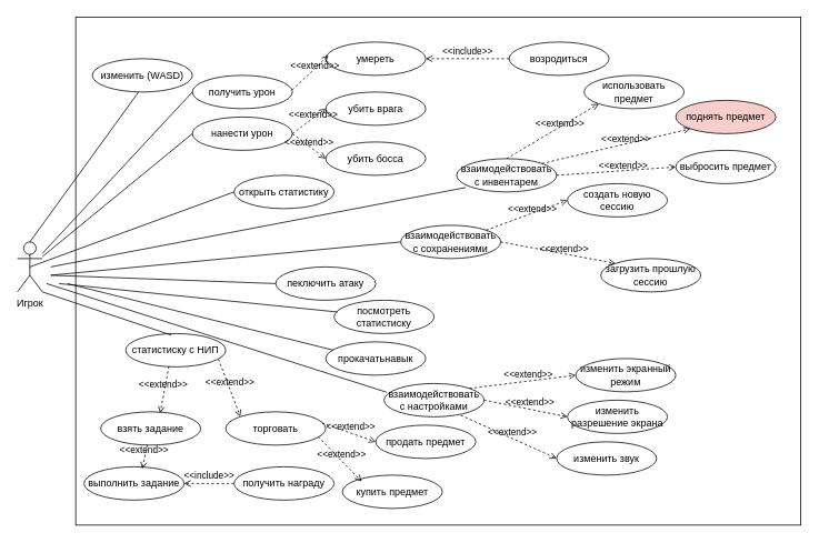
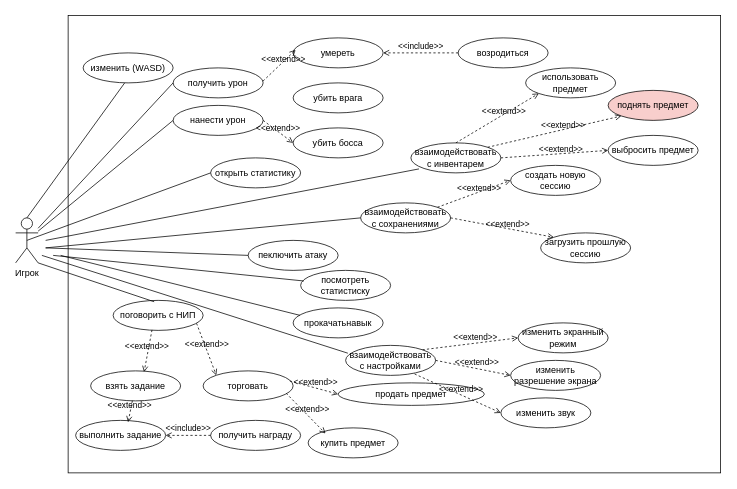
  <mxCell id="0" />
  <mxCell id="1" parent="0" />
  <mxCell id="2" value="" style="rounded=0;whiteSpace=wrap;html=1;" parent="1" vertex="1"><mxGeometry x="90" y="20" width="870" height="610" as="geometry" /></mxCell>
  <mxCell id="3" value="Игрок" style="shape=umlActor;verticalLabelPosition=bottom;verticalAlign=top;html=1;outlineConnect=0;" parent="1" vertex="1"><mxGeometry x="20" y="290" width="30" height="60" as="geometry" /></mxCell>
  <mxCell id="4" value="изменить (WASD)" style="ellipse;whiteSpace=wrap;html=1;" parent="1" vertex="1"><mxGeometry x="110" y="70" width="120" height="40" as="geometry" /></mxCell>
- <mxCell id="5" value="статистиску с НИП" style="ellipse;whiteSpace=wrap;html=1;" parent="1" vertex="1"><mxGeometry x="150" y="400" width="120" height="40" as="geometry" /></mxCell>
+ <mxCell id="5" value="поговорить с НИП" style="ellipse;whiteSpace=wrap;html=1;" parent="1" vertex="1"><mxGeometry x="150" y="400" width="120" height="40" as="geometry" /></mxCell>
  <mxCell id="6" value="взять задание" style="ellipse;whiteSpace=wrap;html=1;" parent="1" vertex="1"><mxGeometry x="120" y="494" width="120" height="40" as="geometry" /></mxCell>
  <mxCell id="7" value="торговать" style="ellipse;whiteSpace=wrap;html=1;" parent="1" vertex="1"><mxGeometry x="270" y="494" width="120" height="40" as="geometry" /></mxCell>
  <mxCell id="8" value="выполнить задание" style="ellipse;whiteSpace=wrap;html=1;" parent="1" vertex="1"><mxGeometry x="100" y="560" width="120" height="40" as="geometry" /></mxCell>
  <mxCell id="9" value="получить награду" style="ellipse;whiteSpace=wrap;html=1;" parent="1" vertex="1"><mxGeometry x="280" y="560" width="120" height="40" as="geometry" /></mxCell>
  <mxCell id="10" value="убить босса" style="ellipse;whiteSpace=wrap;html=1;" parent="1" vertex="1"><mxGeometry x="390" y="170" width="120" height="40" as="geometry" /></mxCell>
  <mxCell id="11" value="получить урон" style="ellipse;whiteSpace=wrap;html=1;" parent="1" vertex="1"><mxGeometry x="230" y="90" width="120" height="40" as="geometry" /></mxCell>
  <mxCell id="12" value="нанести урон" style="ellipse;whiteSpace=wrap;html=1;" parent="1" vertex="1"><mxGeometry x="230" y="140" width="120" height="40" as="geometry" /></mxCell>
  <mxCell id="13" value="открыть статистику" style="ellipse;whiteSpace=wrap;html=1;" parent="1" vertex="1"><mxGeometry x="280" y="210" width="120" height="40" as="geometry" /></mxCell>
  <mxCell id="14" value="убить врага" style="ellipse;whiteSpace=wrap;html=1;" parent="1" vertex="1"><mxGeometry x="390" y="110" width="120" height="40" as="geometry" /></mxCell>
  <mxCell id="15" value="умереть" style="ellipse;whiteSpace=wrap;html=1;" parent="1" vertex="1"><mxGeometry x="390" y="50" width="120" height="40" as="geometry" /></mxCell>
  <mxCell id="16" value="возродиться" style="ellipse;whiteSpace=wrap;html=1;" parent="1" vertex="1"><mxGeometry x="610" y="50" width="120" height="40" as="geometry" /></mxCell>
  <mxCell id="17" value="использовать предмет" style="ellipse;whiteSpace=wrap;html=1;" parent="1" vertex="1"><mxGeometry x="700" y="90" width="120" height="40" as="geometry" /></mxCell>
  <mxCell id="18" value="выбросить предмет" style="ellipse;whiteSpace=wrap;html=1;" parent="1" vertex="1"><mxGeometry x="810" y="180" width="120" height="40" as="geometry" /></mxCell>
  <mxCell id="19" value="поднять предмет" style="ellipse;whiteSpace=wrap;html=1;fillColor=#f8cecc;" parent="1" vertex="1"><mxGeometry x="810" y="120" width="120" height="40" as="geometry" /></mxCell>
- <mxCell id="20" value="продать предмет" style="ellipse;whiteSpace=wrap;html=1;" parent="1" vertex="1"><mxGeometry x="450" y="510" width="120" height="40" as="geometry" /></mxCell>
+ <mxCell id="20" value="продать предмет" style="ellipse;whiteSpace=wrap;html=1;" parent="1" vertex="1"><mxGeometry x="450" y="510" width="195" height="30" as="geometry" /></mxCell>
  <mxCell id="21" value="купить предмет" style="ellipse;whiteSpace=wrap;html=1;" parent="1" vertex="1"><mxGeometry x="410" y="570" width="120" height="40" as="geometry" /></mxCell>
  <mxCell id="22" value="загрузить прошлую сессию" style="ellipse;whiteSpace=wrap;html=1;" parent="1" vertex="1"><mxGeometry x="720" y="310" width="120" height="40" as="geometry" /></mxCell>
  <mxCell id="23" value="создать новую сессию" style="ellipse;whiteSpace=wrap;html=1;" parent="1" vertex="1"><mxGeometry x="680" y="220" width="120" height="40" as="geometry" /></mxCell>
  <mxCell id="24" value="изменить звук" style="ellipse;whiteSpace=wrap;html=1;" parent="1" vertex="1"><mxGeometry x="667" y="530" width="120" height="40" as="geometry" /></mxCell>
  <mxCell id="25" value="изменить разрешение экрана" style="ellipse;whiteSpace=wrap;html=1;" parent="1" vertex="1"><mxGeometry x="680" y="480" width="120" height="40" as="geometry" /></mxCell>
  <mxCell id="26" value="изменить экранный режим" style="ellipse;whiteSpace=wrap;html=1;" parent="1" vertex="1"><mxGeometry x="690" y="430" width="120" height="40" as="geometry" /></mxCell>
  <mxCell id="27" value="&amp;lt;&amp;lt;include&amp;gt;&amp;gt;" style="html=1;verticalAlign=bottom;labelBackgroundColor=none;endArrow=open;endFill=0;dashed=1;rounded=0;entryX=1;entryY=0.5;entryDx=0;entryDy=0;exitX=0;exitY=0.5;exitDx=0;exitDy=0;" parent="1" source="16" target="15" edge="1"><mxGeometry width="160" relative="1" as="geometry"><mxPoint x="630" y="-20" as="sourcePoint" /><mxPoint x="90" y="170" as="targetPoint" /></mxGeometry></mxCell>
  <mxCell id="28" value="&amp;lt;&amp;lt;extend&amp;gt;&amp;gt;" style="html=1;verticalAlign=bottom;labelBackgroundColor=none;endArrow=open;endFill=0;dashed=1;rounded=0;entryX=0;entryY=0.5;entryDx=0;entryDy=0;exitX=1;exitY=0.5;exitDx=0;exitDy=0;" parent="1" source="12" target="10" edge="1"><mxGeometry x="0.12" y="-4" width="160" relative="1" as="geometry"><mxPoint x="213" y="313" as="sourcePoint" /><mxPoint x="240" y="170" as="targetPoint" /><mxPoint as="offset" /></mxGeometry></mxCell>
- <mxCell id="29" value="&amp;lt;&amp;lt;extend&amp;gt;&amp;gt;" style="html=1;verticalAlign=bottom;labelBackgroundColor=none;endArrow=open;endFill=0;dashed=1;rounded=0;entryX=0;entryY=0.5;entryDx=0;entryDy=0;exitX=1;exitY=0.5;exitDx=0;exitDy=0;" parent="1" source="12" target="14" edge="1"><mxGeometry x="0.12" y="-4" width="160" relative="1" as="geometry"><mxPoint x="360" y="170" as="sourcePoint" /><mxPoint x="400" y="200" as="targetPoint" /><mxPoint as="offset" /></mxGeometry></mxCell>
  <mxCell id="30" value="&amp;lt;&amp;lt;extend&amp;gt;&amp;gt;" style="html=1;verticalAlign=bottom;labelBackgroundColor=none;endArrow=open;endFill=0;dashed=1;rounded=0;entryX=0.028;entryY=0.401;entryDx=0;entryDy=0;exitX=0.999;exitY=0.44;exitDx=0;exitDy=0;entryPerimeter=0;exitPerimeter=0;" parent="1" source="11" target="15" edge="1"><mxGeometry x="0.12" y="-4" width="160" relative="1" as="geometry"><mxPoint x="360" y="170" as="sourcePoint" /><mxPoint x="400" y="140" as="targetPoint" /><mxPoint as="offset" /></mxGeometry></mxCell>
  <mxCell id="31" value="&amp;lt;&amp;lt;extend&amp;gt;&amp;gt;" style="html=1;verticalAlign=bottom;labelBackgroundColor=none;endArrow=open;endFill=0;dashed=1;rounded=0;entryX=0.594;entryY=0.041;entryDx=0;entryDy=0;exitX=0.432;exitY=0.984;exitDx=0;exitDy=0;entryPerimeter=0;exitPerimeter=0;" parent="1" source="5" target="6" edge="1"><mxGeometry x="0.09" y="-1" width="160" relative="1" as="geometry"><mxPoint x="176.96" y="460" as="sourcePoint" /><mxPoint x="140" y="609.12" as="targetPoint" /><mxPoint as="offset" /></mxGeometry></mxCell>
  <mxCell id="32" value="&amp;lt;&amp;lt;extend&amp;gt;&amp;gt;" style="html=1;verticalAlign=bottom;labelBackgroundColor=none;endArrow=open;endFill=0;dashed=1;rounded=0;entryX=0.583;entryY=0.063;entryDx=0;entryDy=0;exitX=0.464;exitY=0.994;exitDx=0;exitDy=0;entryPerimeter=0;exitPerimeter=0;" parent="1" source="6" target="8" edge="1"><mxGeometry x="0.09" y="-1" width="160" relative="1" as="geometry"><mxPoint x="212" y="449" as="sourcePoint" /><mxPoint x="201" y="506" as="targetPoint" /><mxPoint as="offset" /></mxGeometry></mxCell>
  <mxCell id="33" value="&amp;lt;&amp;lt;include&amp;gt;&amp;gt;" style="html=1;verticalAlign=bottom;labelBackgroundColor=none;endArrow=open;endFill=0;dashed=1;rounded=0;entryX=1;entryY=0.5;entryDx=0;entryDy=0;exitX=0;exitY=0.5;exitDx=0;exitDy=0;" parent="1" source="9" target="8" edge="1"><mxGeometry width="160" relative="1" as="geometry"><mxPoint x="350" y="389.38" as="sourcePoint" /><mxPoint x="250" y="389.38" as="targetPoint" /></mxGeometry></mxCell>
  <mxCell id="34" value="&amp;lt;&amp;lt;extend&amp;gt;&amp;gt;" style="html=1;verticalAlign=bottom;labelBackgroundColor=none;endArrow=open;endFill=0;dashed=1;rounded=0;entryX=0;entryY=0;entryDx=0;entryDy=0;exitX=0.927;exitY=0.766;exitDx=0;exitDy=0;exitPerimeter=0;" parent="1" source="5" target="7" edge="1"><mxGeometry x="0.09" y="-1" width="160" relative="1" as="geometry"><mxPoint x="222" y="344" as="sourcePoint" /><mxPoint x="220" y="410" as="targetPoint" /><mxPoint as="offset" /></mxGeometry></mxCell>
  <mxCell id="35" value="&amp;lt;&amp;lt;extend&amp;gt;&amp;gt;" style="html=1;verticalAlign=bottom;labelBackgroundColor=none;endArrow=open;endFill=0;dashed=1;rounded=0;entryX=0.193;entryY=0.188;entryDx=0;entryDy=0;exitX=0.922;exitY=0.744;exitDx=0;exitDy=0;exitPerimeter=0;entryPerimeter=0;" parent="1" source="7" target="21" edge="1"><mxGeometry x="0.09" y="-1" width="160" relative="1" as="geometry"><mxPoint x="271" y="441" as="sourcePoint" /><mxPoint x="298" y="510" as="targetPoint" /><mxPoint as="offset" /></mxGeometry></mxCell>
  <mxCell id="36" value="&amp;lt;&amp;lt;extend&amp;gt;&amp;gt;" style="html=1;verticalAlign=bottom;labelBackgroundColor=none;endArrow=open;endFill=0;dashed=1;rounded=0;entryX=0;entryY=0.5;entryDx=0;entryDy=0;exitX=0.964;exitY=0.337;exitDx=0;exitDy=0;exitPerimeter=0;" parent="1" source="7" target="20" edge="1"><mxGeometry x="0.09" y="-1" width="160" relative="1" as="geometry"><mxPoint x="281" y="451" as="sourcePoint" /><mxPoint x="308" y="520" as="targetPoint" /><mxPoint as="offset" /></mxGeometry></mxCell>
  <mxCell id="37" value="взаимодействовать с настройками" style="ellipse;whiteSpace=wrap;html=1;" parent="1" vertex="1"><mxGeometry x="460" y="460" width="120" height="40" as="geometry" /></mxCell>
  <mxCell id="38" value="&amp;lt;&amp;lt;extend&amp;gt;&amp;gt;" style="html=1;verticalAlign=bottom;labelBackgroundColor=none;endArrow=open;endFill=0;dashed=1;rounded=0;entryX=0;entryY=0.5;entryDx=0;entryDy=0;exitX=1;exitY=0;exitDx=0;exitDy=0;" parent="1" source="37" target="26" edge="1"><mxGeometry x="0.098" y="-1" width="160" relative="1" as="geometry"><mxPoint x="240" y="330" as="sourcePoint" /><mxPoint x="383" y="430" as="targetPoint" /><mxPoint as="offset" /></mxGeometry></mxCell>
  <mxCell id="39" value="&amp;lt;&amp;lt;extend&amp;gt;&amp;gt;" style="html=1;verticalAlign=bottom;labelBackgroundColor=none;endArrow=open;endFill=0;dashed=1;rounded=0;entryX=0;entryY=0.5;entryDx=0;entryDy=0;exitX=1;exitY=0.5;exitDx=0;exitDy=0;" parent="1" source="37" target="25" edge="1"><mxGeometry x="0.098" y="-1" width="160" relative="1" as="geometry"><mxPoint x="250" y="340" as="sourcePoint" /><mxPoint x="393" y="440" as="targetPoint" /><mxPoint as="offset" /></mxGeometry></mxCell>
  <mxCell id="40" value="&amp;lt;&amp;lt;extend&amp;gt;&amp;gt;" style="html=1;verticalAlign=bottom;labelBackgroundColor=none;endArrow=open;endFill=0;dashed=1;rounded=0;entryX=0;entryY=0.5;entryDx=0;entryDy=0;exitX=0.766;exitY=0.953;exitDx=0;exitDy=0;exitPerimeter=0;" parent="1" source="37" target="24" edge="1"><mxGeometry x="0.098" y="-1" width="160" relative="1" as="geometry"><mxPoint x="260" y="350" as="sourcePoint" /><mxPoint x="403" y="450" as="targetPoint" /><mxPoint as="offset" /></mxGeometry></mxCell>
  <mxCell id="41" value="взаимодействовать с инвентарем" style="ellipse;whiteSpace=wrap;html=1;" parent="1" vertex="1"><mxGeometry x="547" y="190" width="120" height="40" as="geometry" /></mxCell>
  <mxCell id="42" value="&amp;lt;&amp;lt;extend&amp;gt;&amp;gt;" style="html=1;verticalAlign=bottom;labelBackgroundColor=none;endArrow=open;endFill=0;dashed=1;rounded=0;entryX=0;entryY=1;entryDx=0;entryDy=0;exitX=0.5;exitY=0;exitDx=0;exitDy=0;" parent="1" source="41" target="17" edge="1"><mxGeometry x="0.12" y="-4" width="160" relative="1" as="geometry"><mxPoint x="360" y="118" as="sourcePoint" /><mxPoint x="403" y="76" as="targetPoint" /><mxPoint as="offset" /></mxGeometry></mxCell>
  <mxCell id="43" value="&amp;lt;&amp;lt;extend&amp;gt;&amp;gt;" style="html=1;verticalAlign=bottom;labelBackgroundColor=none;endArrow=open;endFill=0;dashed=1;rounded=0;entryX=0;entryY=1;entryDx=0;entryDy=0;exitX=1;exitY=0;exitDx=0;exitDy=0;" parent="1" source="41" target="19" edge="1"><mxGeometry x="0.12" y="-4" width="160" relative="1" as="geometry"><mxPoint x="617" y="180" as="sourcePoint" /><mxPoint x="728" y="134" as="targetPoint" /><mxPoint as="offset" /></mxGeometry></mxCell>
  <mxCell id="44" value="&amp;lt;&amp;lt;extend&amp;gt;&amp;gt;" style="html=1;verticalAlign=bottom;labelBackgroundColor=none;endArrow=open;endFill=0;dashed=1;rounded=0;entryX=0;entryY=0.5;entryDx=0;entryDy=0;exitX=1;exitY=0.5;exitDx=0;exitDy=0;" parent="1" source="41" target="18" edge="1"><mxGeometry x="0.12" y="-4" width="160" relative="1" as="geometry"><mxPoint x="659" y="186" as="sourcePoint" /><mxPoint x="838" y="164" as="targetPoint" /><mxPoint as="offset" /></mxGeometry></mxCell>
  <mxCell id="45" value="взаимодействовать с сохранениями" style="ellipse;whiteSpace=wrap;html=1;" parent="1" vertex="1"><mxGeometry x="480" y="270" width="120" height="40" as="geometry" /></mxCell>
  <mxCell id="46" value="&amp;lt;&amp;lt;extend&amp;gt;&amp;gt;" style="html=1;verticalAlign=bottom;labelBackgroundColor=none;endArrow=open;endFill=0;dashed=1;rounded=0;entryX=0;entryY=0.5;entryDx=0;entryDy=0;exitX=1;exitY=0;exitDx=0;exitDy=0;" parent="1" source="45" target="23" edge="1"><mxGeometry x="0.12" y="-4" width="160" relative="1" as="geometry"><mxPoint x="240" y="330" as="sourcePoint" /><mxPoint x="490" y="300" as="targetPoint" /><mxPoint as="offset" /></mxGeometry></mxCell>
  <mxCell id="47" value="&amp;lt;&amp;lt;extend&amp;gt;&amp;gt;" style="html=1;verticalAlign=bottom;labelBackgroundColor=none;endArrow=open;endFill=0;dashed=1;rounded=0;entryX=0;entryY=0;entryDx=0;entryDy=0;exitX=1;exitY=0.5;exitDx=0;exitDy=0;" parent="1" source="45" target="22" edge="1"><mxGeometry x="0.12" y="-4" width="160" relative="1" as="geometry"><mxPoint x="600" y="290" as="sourcePoint" /><mxPoint x="690" y="250" as="targetPoint" /><mxPoint as="offset" /></mxGeometry></mxCell>
  <mxCell id="48" value="" style="endArrow=none;html=1;rounded=0;entryX=0;entryY=0.5;entryDx=0;entryDy=0;exitX=0.5;exitY=0.5;exitDx=0;exitDy=0;exitPerimeter=0;" parent="1" source="3" target="13" edge="1"><mxGeometry width="50" height="50" relative="1" as="geometry"><mxPoint x="210" y="340" as="sourcePoint" /><mxPoint x="260" y="290" as="targetPoint" /></mxGeometry></mxCell>
  <mxCell id="49" value="" style="endArrow=none;html=1;rounded=0;entryX=0;entryY=0.5;entryDx=0;entryDy=0;" parent="1" source="3" target="12" edge="1"><mxGeometry width="50" height="50" relative="1" as="geometry"><mxPoint x="45" y="330" as="sourcePoint" /><mxPoint x="290" y="240" as="targetPoint" /></mxGeometry></mxCell>
  <mxCell id="50" value="" style="endArrow=none;html=1;rounded=0;entryX=0;entryY=0.5;entryDx=0;entryDy=0;" parent="1" source="3" target="11" edge="1"><mxGeometry width="50" height="50" relative="1" as="geometry"><mxPoint x="60" y="318" as="sourcePoint" /><mxPoint x="240" y="170" as="targetPoint" /></mxGeometry></mxCell>
  <mxCell id="51" value="" style="endArrow=none;html=1;rounded=0;entryX=0.461;entryY=1.004;entryDx=0;entryDy=0;entryPerimeter=0;exitX=0.5;exitY=0;exitDx=0;exitDy=0;exitPerimeter=0;" parent="1" source="3" target="4" edge="1"><mxGeometry width="50" height="50" relative="1" as="geometry"><mxPoint x="60" y="314" as="sourcePoint" /><mxPoint x="240" y="120" as="targetPoint" /></mxGeometry></mxCell>
  <mxCell id="52" value="" style="endArrow=none;html=1;rounded=0;entryX=0.456;entryY=0.046;entryDx=0;entryDy=0;entryPerimeter=0;exitX=1;exitY=1;exitDx=0;exitDy=0;exitPerimeter=0;" parent="1" source="3" target="5" edge="1"><mxGeometry width="50" height="50" relative="1" as="geometry"><mxPoint x="60" y="318" as="sourcePoint" /><mxPoint x="240" y="170" as="targetPoint" /></mxGeometry></mxCell>
  <mxCell id="53" value="" style="endArrow=none;html=1;rounded=0;entryX=0;entryY=0.5;entryDx=0;entryDy=0;" parent="1" target="45" edge="1"><mxGeometry width="50" height="50" relative="1" as="geometry"><mxPoint x="60" y="330" as="sourcePoint" /><mxPoint x="215" y="412" as="targetPoint" /></mxGeometry></mxCell>
  <mxCell id="54" value="" style="endArrow=none;html=1;rounded=0;entryX=0.09;entryY=0.868;entryDx=0;entryDy=0;entryPerimeter=0;" parent="1" target="41" edge="1"><mxGeometry width="50" height="50" relative="1" as="geometry"><mxPoint x="60" y="320" as="sourcePoint" /><mxPoint x="490" y="300" as="targetPoint" /></mxGeometry></mxCell>
  <mxCell id="55" value="" style="endArrow=none;html=1;rounded=0;entryX=0.025;entryY=0.261;entryDx=0;entryDy=0;exitX=0.5;exitY=0.5;exitDx=0;exitDy=0;exitPerimeter=0;entryPerimeter=0;" parent="1" target="37" edge="1"><mxGeometry width="50" height="50" relative="1" as="geometry"><mxPoint x="55" y="340" as="sourcePoint" /><mxPoint x="568" y="215" as="targetPoint" /></mxGeometry></mxCell>
  <mxCell id="56" value="пеключить атаку" style="ellipse;whiteSpace=wrap;html=1;" vertex="1" parent="1"><mxGeometry x="330" y="320" width="120" height="40" as="geometry" /></mxCell>
  <mxCell id="57" value="" style="endArrow=none;html=1;rounded=0;entryX=0;entryY=0.5;entryDx=0;entryDy=0;" edge="1" parent="1" target="56"><mxGeometry width="50" height="50" relative="1" as="geometry"><mxPoint x="60" y="330" as="sourcePoint" /><mxPoint x="175" y="110" as="targetPoint" /></mxGeometry></mxCell>
  <mxCell id="58" value="посмотреть статистиску" style="ellipse;whiteSpace=wrap;html=1;" vertex="1" parent="1"><mxGeometry x="400" y="360" width="120" height="40" as="geometry" /></mxCell>
  <mxCell id="59" value="" style="endArrow=none;html=1;rounded=0;entryX=0.036;entryY=0.354;entryDx=0;entryDy=0;entryPerimeter=0;" edge="1" parent="1" target="58"><mxGeometry width="50" height="50" relative="1" as="geometry"><mxPoint x="70" y="340" as="sourcePoint" /><mxPoint x="340" y="350" as="targetPoint" /></mxGeometry></mxCell>
  <mxCell id="60" value="прокачатьнавык" style="ellipse;whiteSpace=wrap;html=1;" vertex="1" parent="1"><mxGeometry x="390" y="410" width="120" height="40" as="geometry" /></mxCell>
  <mxCell id="61" value="" style="endArrow=none;html=1;rounded=0;entryX=0.078;entryY=0.25;entryDx=0;entryDy=0;entryPerimeter=0;" edge="1" parent="1" target="60"><mxGeometry width="50" height="50" relative="1" as="geometry"><mxPoint x="80" y="340" as="sourcePoint" /><mxPoint x="414" y="384" as="targetPoint" /></mxGeometry></mxCell>
